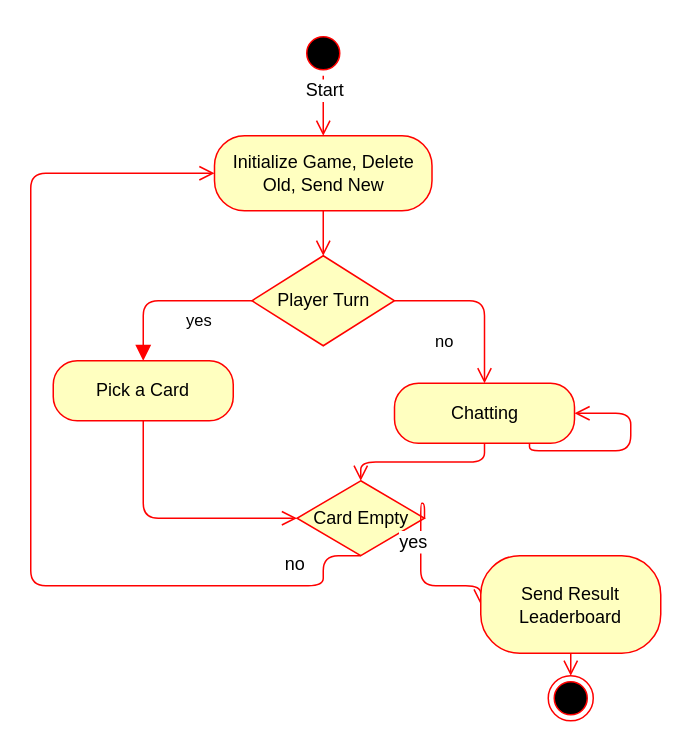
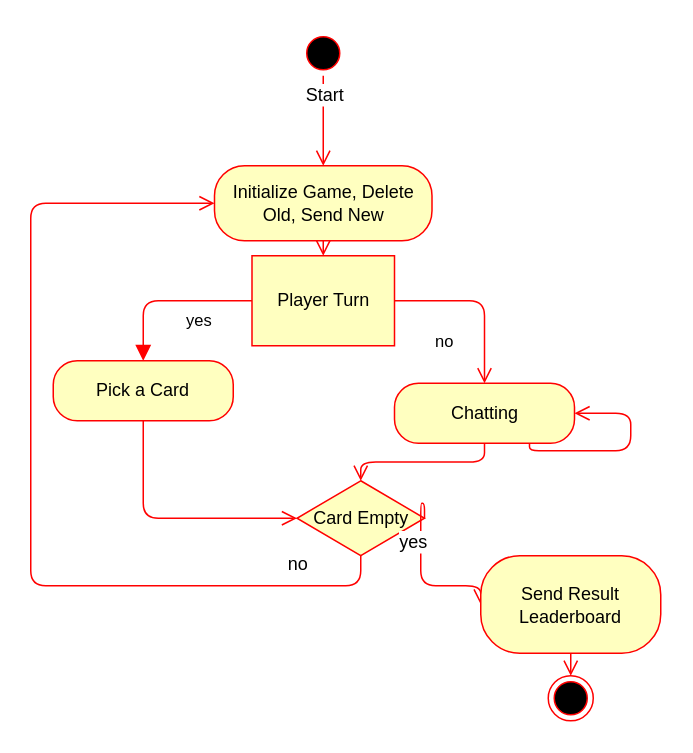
  <mxCell id="0" />
  <mxCell id="1" parent="0" />
  <mxCell id="2" value="" style="ellipse;html=1;shape=startState;fillColor=#000000;strokeColor=#ff0000;" parent="1" vertex="1"><mxGeometry x="200" y="20" width="30" height="30" as="geometry" /></mxCell>
  <mxCell id="3" value="" style="edgeStyle=orthogonalEdgeStyle;html=1;verticalAlign=bottom;endArrow=open;endSize=8;strokeColor=#ff0000;entryX=0.5;entryY=0;entryDx=0;entryDy=0;exitX=0.5;exitY=1;exitDx=0;exitDy=0;" parent="1" source="2" target="5" edge="1"><mxGeometry relative="1" as="geometry"><mxPoint x="215" y="110" as="targetPoint" /></mxGeometry></mxCell>
  <mxCell id="4" value="Start" style="text;html=1;align=center;verticalAlign=middle;resizable=0;points=[];labelBackgroundColor=#ffffff;" parent="3" vertex="1" connectable="0"><mxGeometry x="-0.696" relative="1" as="geometry"><mxPoint y="3.98" as="offset" /></mxGeometry></mxCell>
- <mxCell id="5" value="Initialize Game, Delete Old, Send New" style="rounded=1;whiteSpace=wrap;html=1;arcSize=40;fontColor=#000000;fillColor=#ffffc0;strokeColor=#ff0000;" parent="1" vertex="1"><mxGeometry x="142.5" y="90" width="145" height="50" as="geometry" /></mxCell>
+ <mxCell id="5" value="Initialize Game, Delete Old, Send New" style="rounded=1;whiteSpace=wrap;html=1;arcSize=40;fontColor=#000000;fillColor=#ffffc0;strokeColor=#ff0000;" parent="1" vertex="1"><mxGeometry x="142.5" y="110" width="145" height="50" as="geometry" /></mxCell>
  <mxCell id="6" value="" style="edgeStyle=orthogonalEdgeStyle;html=1;verticalAlign=bottom;endArrow=open;endSize=8;strokeColor=#ff0000;entryX=0.5;entryY=0;entryDx=0;entryDy=0;" parent="1" source="5" target="7" edge="1"><mxGeometry relative="1" as="geometry"><mxPoint x="215" y="190" as="targetPoint" /></mxGeometry></mxCell>
- <mxCell id="7" value="Player Turn" style="rhombus;whiteSpace=wrap;html=1;fillColor=#ffffc0;strokeColor=#ff0000;" parent="1" vertex="1"><mxGeometry x="167.5" y="170" width="95" height="60" as="geometry" /></mxCell>
+ <mxCell id="7" value="Player Turn" style="whiteSpace=wrap;html=1;fillColor=#ffffc0;strokeColor=#ff0000;rounded=0;" parent="1" vertex="1"><mxGeometry x="167.5" y="170" width="95" height="60" as="geometry" /></mxCell>
  <mxCell id="8" value="no" style="edgeStyle=orthogonalEdgeStyle;html=1;align=left;verticalAlign=bottom;endArrow=open;endSize=8;strokeColor=#ff0000;entryX=0.5;entryY=0;entryDx=0;entryDy=0;exitX=1;exitY=0.5;exitDx=0;exitDy=0;" parent="1" source="7" edge="1" target="12"><mxGeometry x="0.644" y="-35" relative="1" as="geometry"><mxPoint x="300" y="250" as="targetPoint" /><mxPoint y="1" as="offset" /></mxGeometry></mxCell>
  <mxCell id="9" value="yes" style="edgeStyle=orthogonalEdgeStyle;html=1;align=left;verticalAlign=top;endArrow=block;endSize=8;strokeColor=#ff0000;entryX=0.5;entryY=0;entryDx=0;entryDy=0;exitX=0;exitY=0.5;exitDx=0;exitDy=0;" parent="1" source="7" edge="1" target="10"><mxGeometry x="-0.185" relative="1" as="geometry"><mxPoint x="140" y="250" as="targetPoint" /><mxPoint as="offset" /></mxGeometry></mxCell>
  <mxCell id="10" value="Pick a Card" style="rounded=1;whiteSpace=wrap;html=1;arcSize=40;fontColor=#000000;fillColor=#ffffc0;strokeColor=#ff0000;" vertex="1" parent="1"><mxGeometry x="35" y="240" width="120" height="40" as="geometry" /></mxCell>
  <mxCell id="11" value="" style="edgeStyle=orthogonalEdgeStyle;html=1;verticalAlign=bottom;endArrow=open;endSize=8;strokeColor=#ff0000;entryX=0;entryY=0.5;entryDx=0;entryDy=0;exitX=0.5;exitY=1;exitDx=0;exitDy=0;" edge="1" source="10" parent="1" target="15"><mxGeometry relative="1" as="geometry"><mxPoint x="160" y="410" as="targetPoint" /></mxGeometry></mxCell>
  <mxCell id="12" value="Chatting" style="rounded=1;whiteSpace=wrap;html=1;arcSize=40;fontColor=#000000;fillColor=#ffffc0;strokeColor=#ff0000;" vertex="1" parent="1"><mxGeometry x="262.5" y="255" width="120" height="40" as="geometry" /></mxCell>
  <mxCell id="13" value="" style="edgeStyle=orthogonalEdgeStyle;html=1;verticalAlign=bottom;endArrow=open;endSize=8;strokeColor=#ff0000;entryX=0.5;entryY=0;entryDx=0;entryDy=0;exitX=0.5;exitY=1;exitDx=0;exitDy=0;" edge="1" source="12" parent="1" target="15"><mxGeometry relative="1" as="geometry"><mxPoint x="335" y="360" as="targetPoint" /></mxGeometry></mxCell>
  <mxCell id="14" value="" style="edgeStyle=orthogonalEdgeStyle;html=1;verticalAlign=bottom;endArrow=open;endSize=8;strokeColor=#ff0000;exitX=0.75;exitY=1;exitDx=0;exitDy=0;entryX=1;entryY=0.5;entryDx=0;entryDy=0;" edge="1" parent="1" source="12" target="12"><mxGeometry relative="1" as="geometry"><mxPoint x="420" y="260" as="targetPoint" /><mxPoint x="345" y="290" as="sourcePoint" /><Array as="points"><mxPoint x="365" y="300" /><mxPoint x="420" y="300" /><mxPoint x="420" y="260" /></Array></mxGeometry></mxCell>
  <mxCell id="15" value="Card Empty" style="rhombus;whiteSpace=wrap;html=1;fillColor=#ffffc0;strokeColor=#ff0000;" vertex="1" parent="1"><mxGeometry x="197.5" y="320" width="85" height="50" as="geometry" /></mxCell>
  <mxCell id="16" value="" style="edgeStyle=orthogonalEdgeStyle;html=1;align=left;verticalAlign=top;endArrow=open;endSize=8;strokeColor=#ff0000;exitX=0.5;exitY=1;exitDx=0;exitDy=0;entryX=0;entryY=0.5;entryDx=0;entryDy=0;" edge="1" source="15" parent="1" target="5"><mxGeometry x="-0.333" y="15" relative="1" as="geometry"><mxPoint x="0" y="100" as="targetPoint" /><Array as="points"><mxPoint x="215" y="390" /><mxPoint x="20" y="390" /><mxPoint x="20" y="115" /></Array><mxPoint as="offset" /></mxGeometry></mxCell>
  <mxCell id="17" value="no" style="text;html=1;align=center;verticalAlign=middle;resizable=0;points=[];labelBackgroundColor=#ffffff;" vertex="1" connectable="0" parent="16"><mxGeometry x="-0.857" y="4" relative="1" as="geometry"><mxPoint x="-19" y="-19" as="offset" /></mxGeometry></mxCell>
  <mxCell id="18" value="" style="edgeStyle=orthogonalEdgeStyle;html=1;verticalAlign=bottom;endArrow=open;endSize=8;strokeColor=#ff0000;exitX=1;exitY=0.5;exitDx=0;exitDy=0;entryX=0;entryY=0.5;entryDx=0;entryDy=0;" edge="1" parent="1" source="15" target="20"><mxGeometry relative="1" as="geometry"><mxPoint x="370" y="390" as="targetPoint" /><mxPoint x="407.5" y="410" as="sourcePoint" /><Array as="points"><mxPoint x="280" y="335" /><mxPoint x="280" y="390" /></Array></mxGeometry></mxCell>
  <mxCell id="19" value="yes" style="text;html=1;align=center;verticalAlign=middle;resizable=0;points=[];labelBackgroundColor=#ffffff;" vertex="1" connectable="0" parent="18"><mxGeometry x="0.455" y="-1" relative="1" as="geometry"><mxPoint x="-25.5" y="-31" as="offset" /></mxGeometry></mxCell>
  <mxCell id="20" value="Send Result Leaderboard" style="rounded=1;whiteSpace=wrap;html=1;arcSize=40;fontColor=#000000;fillColor=#ffffc0;strokeColor=#ff0000;" vertex="1" parent="1"><mxGeometry x="320" y="370" width="120" height="65" as="geometry" /></mxCell>
  <mxCell id="21" value="" style="edgeStyle=orthogonalEdgeStyle;html=1;verticalAlign=bottom;endArrow=open;endSize=8;strokeColor=#ff0000;entryX=0.5;entryY=0;entryDx=0;entryDy=0;" edge="1" source="20" parent="1" target="22"><mxGeometry relative="1" as="geometry"><mxPoint x="440" y="480" as="targetPoint" /></mxGeometry></mxCell>
  <mxCell id="22" value="" style="ellipse;html=1;shape=endState;fillColor=#000000;strokeColor=#ff0000;" vertex="1" parent="1"><mxGeometry x="365" y="450" width="30" height="30" as="geometry" /></mxCell>
